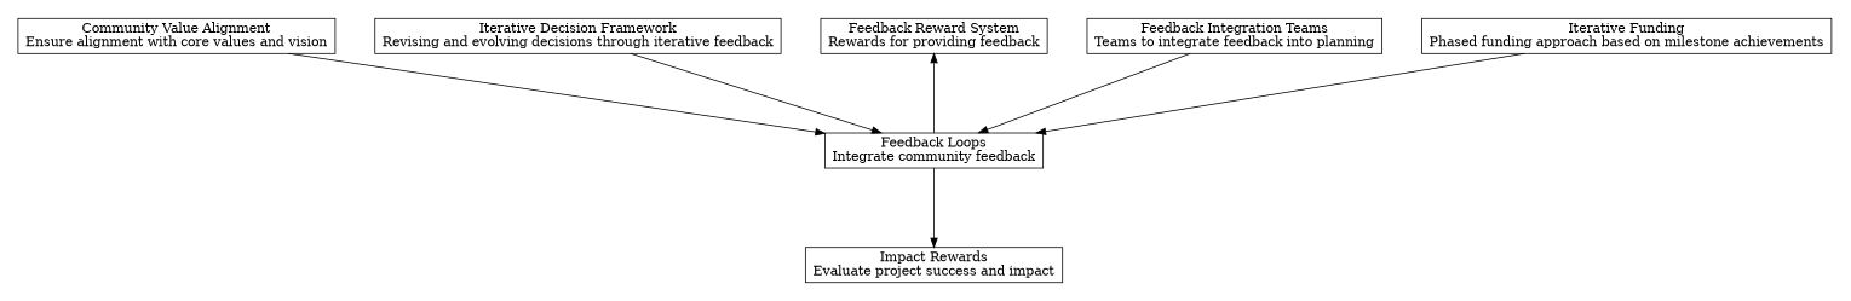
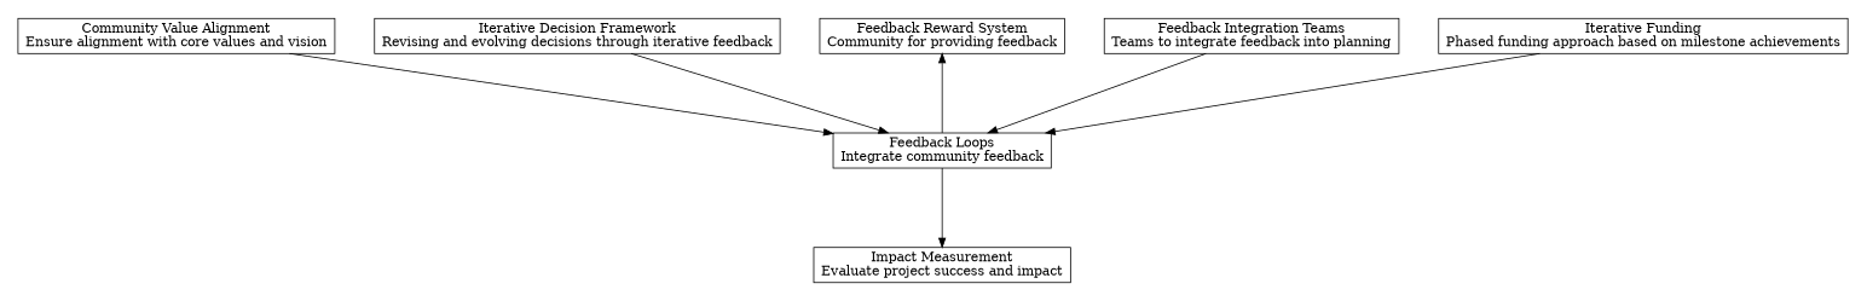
  digraph {
    nodesep=0.6
    rankdir=TB
    ranksep=1.2
    node [shape=box]
    n1 [label="Iterative Funding\nPhased funding approach based on milestone achievements"]
    n2 [label="Feedback Integration Teams\nTeams to integrate feedback into planning"]
-   n3 [label="Feedback Reward System\nRewards for providing feedback"]
+   n3 [label="Feedback Reward System\nCommunity for providing feedback"]
    n4 [label="Iterative Decision Framework\nRevising and evolving decisions through iterative feedback"]
    n5 [label="Community Value Alignment\nEnsure alignment with core values and vision"]
-   n6 [label="Impact Rewards\nEvaluate project success and impact"]
+   n6 [label="Impact Measurement\nEvaluate project success and impact"]
    n7 [label="Feedback Loops\nIntegrate community feedback"]
    subgraph cluster_1 {
      rank=max
      style=invis
      n1
      n2
      n3
      n4
      n5
    }
    subgraph cluster_2 {
      rank=min
      style=invis
      n6
    }
    n1 -> n7
    n2 -> n7
    n4 -> n7
    n5 -> n7
    n7 -> n3
    n7 -> n6
  }
